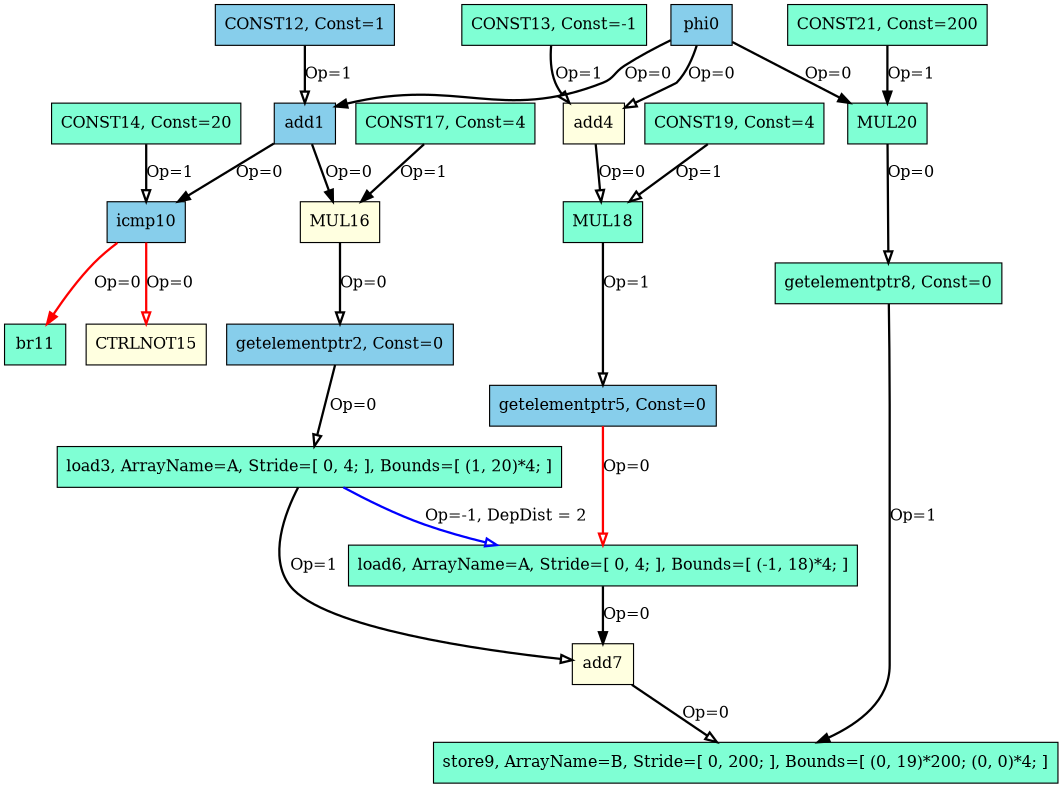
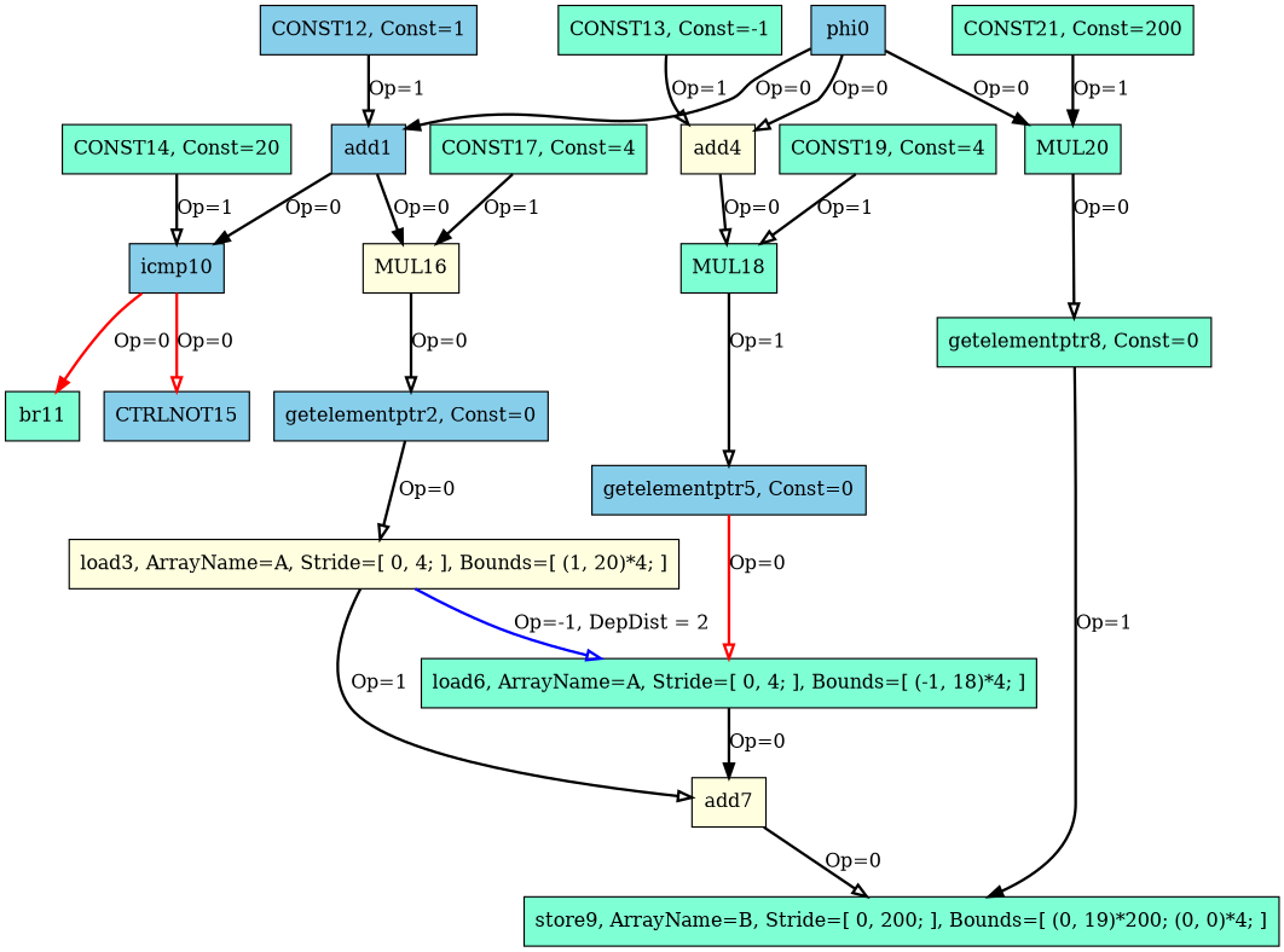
  digraph {
    node [color=black fillcolor=aquamarine shape=box style=filled]
    edge [arrowhead=onormal color=black style=bold]
    n1 [fillcolor=skyblue label=phi0]
    n2 [fillcolor=skyblue label=add1]
    n3 [fillcolor=lightyellow label=add4]
    n4 [label=MUL20]
    n5 [fillcolor=skyblue label=icmp10]
    n6 [fillcolor=lightyellow label=MUL16]
    n7 [label=MUL18]
    n8 [label="getelementptr8, Const=0"]
    n9 [label=br11]
-   n10 [fillcolor=lightyellow label=CTRLNOT15]
+   n10 [fillcolor=skyblue label=CTRLNOT15]
    n11 [fillcolor=skyblue label="getelementptr2, Const=0"]
-   n12 [label="load3, ArrayName=A, Stride=[ 0, 4; ], Bounds=[ (1, 20)*4; ]"]
+   n12 [fillcolor=lightyellow label="load3, ArrayName=A, Stride=[ 0, 4; ], Bounds=[ (1, 20)*4; ]"]
    n13 [label="load6, ArrayName=A, Stride=[ 0, 4; ], Bounds=[ (-1, 18)*4; ]"]
    n14 [fillcolor=lightyellow label=add7]
    n15 [label="store9, ArrayName=B, Stride=[ 0, 200; ], Bounds=[ (0, 19)*200; (0, 0)*4; ]"]
    n16 [fillcolor=skyblue label="getelementptr5, Const=0"]
    n17 [fillcolor=skyblue label="CONST12, Const=1"]
    n18 [label="CONST13, Const=-1"]
    n19 [label="CONST14, Const=20"]
    n20 [label="CONST17, Const=4"]
    n21 [label="CONST19, Const=4"]
    n22 [label="CONST21, Const=200"]
    n1 -> n2 [arrowhead=normal label="Op=0"]
    n1 -> n3 [label="Op=0"]
    n1 -> n4 [arrowhead=normal label="Op=0"]
    n2 -> n5 [arrowhead=normal label="Op=0"]
    n2 -> n6 [arrowhead=normal label="Op=0"]
    n3 -> n7 [label="Op=0"]
    n4 -> n8 [label="Op=0"]
    n5 -> n9 [arrowhead=normal color=red label="Op=0"]
    n5 -> n10 [color=red label="Op=0"]
    n6 -> n11 [label="Op=0"]
    n7 -> n16 [label="Op=1"]
    n8 -> n15 [arrowhead=normal label="Op=1"]
    n11 -> n12 [label="Op=0"]
    n12 -> n13 [color=blue label="Op=-1, DepDist = 2"]
    n12 -> n14 [label="Op=1"]
    n13 -> n14 [arrowhead=normal label="Op=0"]
    n14 -> n15 [label="Op=0"]
    n16 -> n13 [color=red label="Op=0"]
    n17 -> n2 [label="Op=1"]
    n18 -> n3 [label="Op=1"]
    n19 -> n5 [label="Op=1"]
    n20 -> n6 [arrowhead=normal label="Op=1"]
    n21 -> n7 [label="Op=1"]
    n22 -> n4 [arrowhead=normal label="Op=1"]
  }
